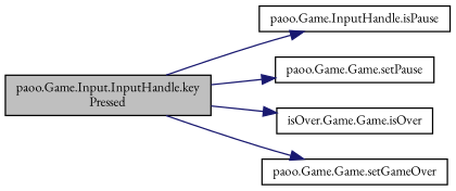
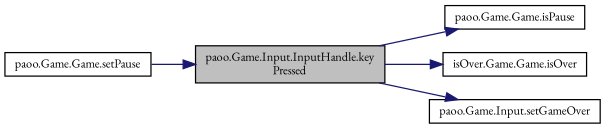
  digraph {
    fontname="EB Garamond"
    rankdir=LR
    node [color=black fillcolor=white fontname="EB Garamond" fontsize=10 shape=record style=filled]
    edge [color=midnightblue fontname="EB Garamond" fontsize=10 labelfontname=Helvetica labelfontsize=10 style=solid]
    n1 [fillcolor=grey75 fontcolor=black height=0.2 label="paoo.Game.Input.InputHandle.key\lPressed" width=0.4]
-   n2 [height=0.2 label="paoo.Game.InputHandle.isPause" width=0.4]
+   n2 [height=0.2 label="paoo.Game.Game.isPause" width=0.4]
    n3 [height=0.2 label="paoo.Game.Game.setPause" width=0.4]
    n4 [height=0.2 label="isOver.Game.Game.isOver" width=0.4]
-   n5 [height=0.2 label="paoo.Game.Game.setGameOver" width=0.4]
+   n5 [height=0.2 label="paoo.Game.Input.setGameOver" width=0.4]
    n1 -> n2
-   n1 -> n3
+   n3 -> n1
    n1 -> n4
    n1 -> n5
  }
